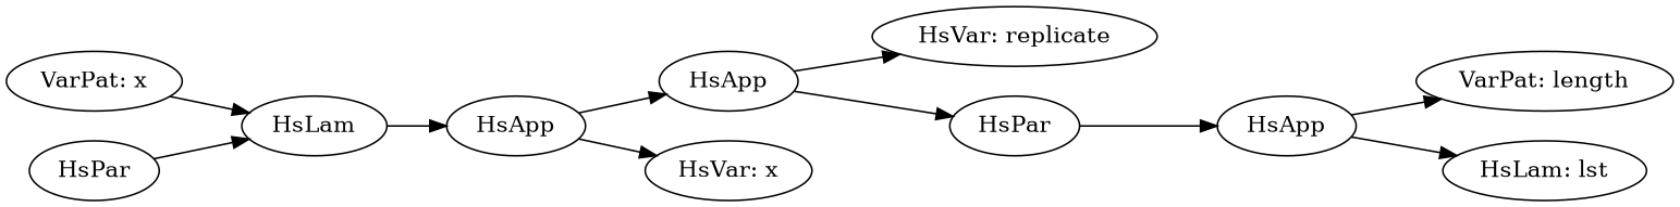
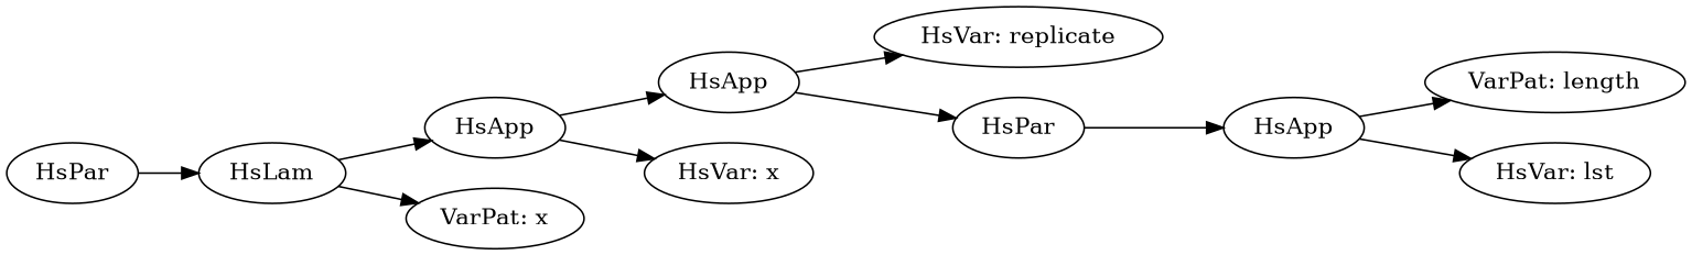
  digraph {
    rankdir=LR
    n1 [label=HsLam]
    n2 [label=HsApp]
    n3 [label=HsApp]
    n4 [label="HsVar: x"]
    n5 [label="HsVar: replicate"]
    n6 [label=HsPar]
    n7 [label=HsApp]
    n8 [label="VarPat: length"]
-   n9 [label="HsLam: lst"]
+   n9 [label="HsVar: lst"]
    n10 [label="VarPat: x"]
    n11 [label=HsPar]
    subgraph sub_1 {
      n1
      n2
      n3
      n4
      n5
      n6
      n7
      n8
      n9
    }
    n1 -> n2
-   n10 -> n1
+   n1 -> n10
    n2 -> n3
    n2 -> n4
    n3 -> n5
    n3 -> n6
    n6 -> n7
    n7 -> n8
    n7 -> n9
    n11 -> n1
  }
